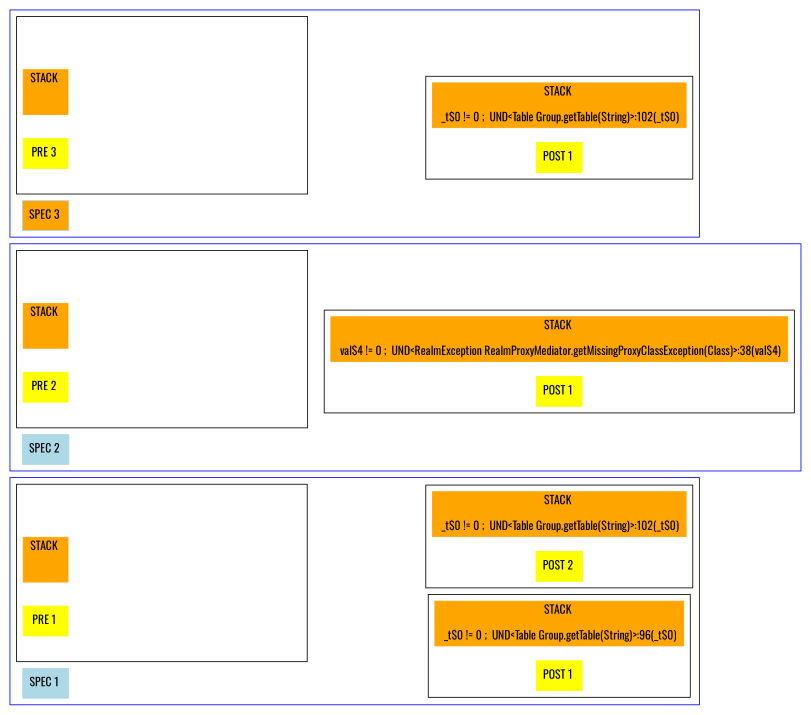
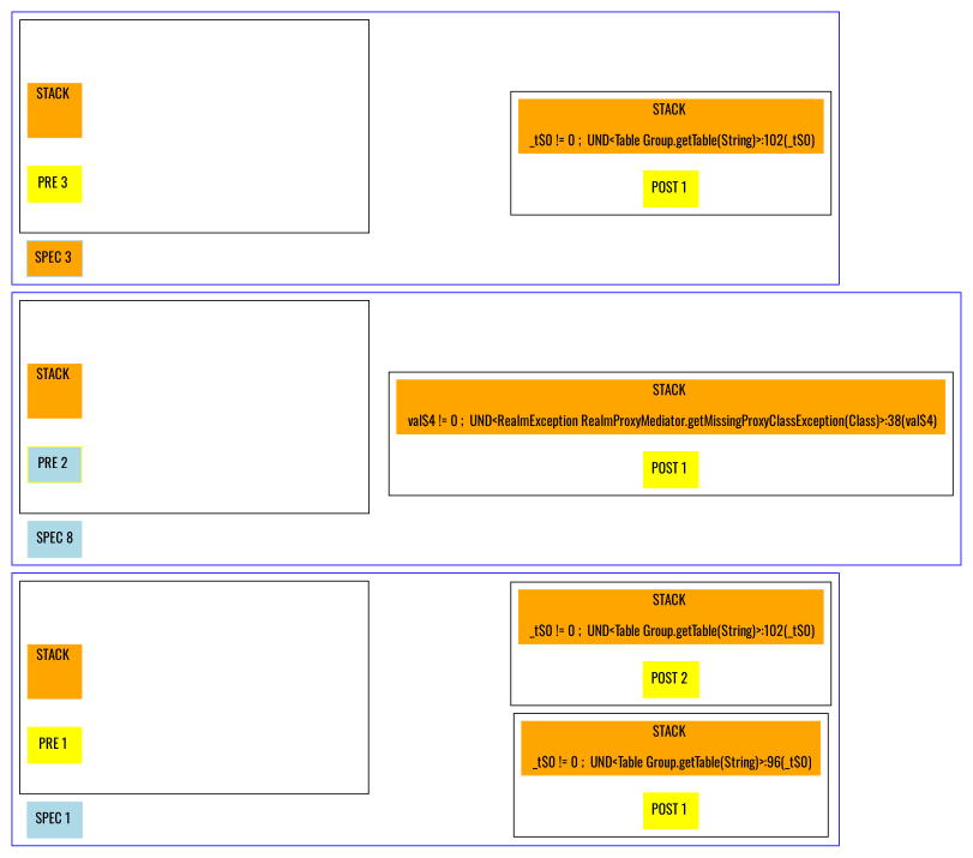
  digraph {
    compound=true
    fontname=Oswald
    rankdir=LR
    node [fontname=Oswald shape=box style=invis]
    edge [fontname=Oswald style=invis]
    n1 [color=orange label="STACK \n\n " style=filled]
    inv_11
    inv_12
    inv_13
    inv_14
    inv_111
    inv_1111
    inv_122
    inv_1222
    inv_133
    inv_1333
    inv_144
    inv_1444
    n14 [color=yellow label="PRE 1 " style=filled]
    n15 [color=orange label="STACK \n\n _t$0 != 0 ;  UND<Table Group.getTable(String)>:96(_t$0)" style=filled]
    n16 [color=yellow label="POST 1 " style=filled]
    n17 [color=orange label="STACK \n\n _t$0 != 0 ;  UND<Table Group.getTable(String)>:102(_t$0)" style=filled]
    n18 [color=yellow label="POST 2 " style=filled]
    n19 [color=lightblue label="SPEC 1 " style=filled]
    n20 [color=orange label="STACK \n\n " style=filled]
    inv_21
    inv_22
    inv_23
    inv_24
    inv_211
    inv_2111
    inv_222
    inv_2222
    inv_233
    inv_2333
    inv_244
    inv_2444
-   n33 [color=yellow label="PRE 2 " style=filled]
+   n33 [color=yellow label="PRE 2 " style=filled fillcolor=lightblue]
    n34 [color=orange label="STACK \n\n val$4 != 0 ;  UND<RealmException RealmProxyMediator.getMissingProxyClassException(Class)>:38(val$4)" style=filled]
    n35 [color=yellow label="POST 1 " style=filled]
-   n36 [color=lightblue label="SPEC 2 " style=filled]
+   n36 [color=lightblue label="SPEC 8" style=filled]
    n37 [color=orange label="STACK \n\n " style=filled]
    inv_31
    inv_32
    inv_33
    inv_34
    inv_311
    inv_3111
    inv_322
    inv_3222
    inv_333
    inv_3333
    inv_344
    inv_3444
    n50 [color=yellow label="PRE 3 " style=filled]
    n51 [color=orange label="STACK \n\n _t$0 != 0 ;  UND<Table Group.getTable(String)>:102(_t$0)" style=filled]
    n52 [color=yellow label="POST 1 " style=filled]
    n53 [color=lightblue fillcolor=orange label="SPEC 3 " style=filled]
    subgraph cluster_1 {
      color=blue
      n19
      subgraph cluster_2 {
        color=black
        n14
        subgraph sub_3 {
          color=black
          n1
          inv_11
          inv_12
          inv_13
          inv_14
          inv_111
          inv_1111
          inv_122
          inv_1222
          inv_133
          inv_1333
          inv_144
          inv_1444
        }
      }
      subgraph cluster_4 {
        color=black
        n16
        subgraph sub_5 {
          color=black
          n15
        }
      }
      subgraph cluster_6 {
        color=black
        n18
        subgraph sub_7 {
          color=black
          n17
        }
      }
    }
    subgraph cluster_8 {
      color=blue
      n36
      subgraph cluster_9 {
        color=black
        n33
        subgraph sub_10 {
          color=black
          n20
          inv_21
          inv_22
          inv_23
          inv_24
          inv_211
          inv_2111
          inv_222
          inv_2222
          inv_233
          inv_2333
          inv_244
          inv_2444
        }
      }
      subgraph cluster_11 {
        color=black
        n35
        subgraph sub_12 {
          color=black
          n34
        }
      }
    }
    subgraph cluster_13 {
      color=blue
      n53
      subgraph cluster_14 {
        color=black
        n50
        subgraph sub_15 {
          color=black
          n37
          inv_31
          inv_32
          inv_33
          inv_34
          inv_311
          inv_3111
          inv_322
          inv_3222
          inv_333
          inv_3333
          inv_344
          inv_3444
        }
      }
      subgraph cluster_16 {
        color=black
        n52
        subgraph sub_17 {
          color=black
          n51
        }
      }
    }
    n1 -> inv_11
    n1 -> inv_12
    n1 -> inv_13
    n1 -> inv_14
    inv_11 -> inv_111
    inv_12 -> inv_122
    inv_13 -> inv_133
    inv_14 -> inv_144
    inv_111 -> inv_1111
    inv_1111 -> n15
    inv_1111 -> n17
    inv_122 -> inv_1222
    inv_1222 -> n15
    inv_1222 -> n17
    inv_133 -> inv_1333
    inv_1333 -> n15
    inv_1333 -> n17
    inv_144 -> inv_1444
    inv_1444 -> n15
    inv_1444 -> n17
    n20 -> inv_21
    n20 -> inv_22
    n20 -> inv_23
    n20 -> inv_24
    inv_21 -> inv_211
    inv_22 -> inv_222
    inv_23 -> inv_233
    inv_24 -> inv_244
    inv_211 -> inv_2111
    inv_2111 -> n34
    inv_222 -> inv_2222
    inv_2222 -> n34
    inv_233 -> inv_2333
    inv_2333 -> n34
    inv_244 -> inv_2444
    inv_2444 -> n34
    n37 -> inv_31
    n37 -> inv_32
    n37 -> inv_33
    n37 -> inv_34
    inv_31 -> inv_311
    inv_32 -> inv_322
    inv_33 -> inv_333
    inv_34 -> inv_344
    inv_311 -> inv_3111
    inv_3111 -> n51
    inv_322 -> inv_3222
    inv_3222 -> n51
    inv_333 -> inv_3333
    inv_3333 -> n51
    inv_344 -> inv_3444
    inv_3444 -> n51
  }
